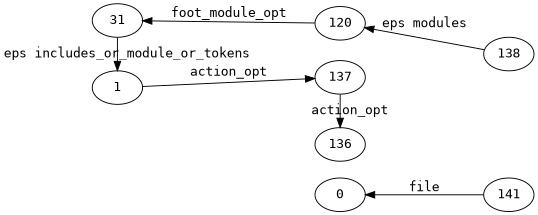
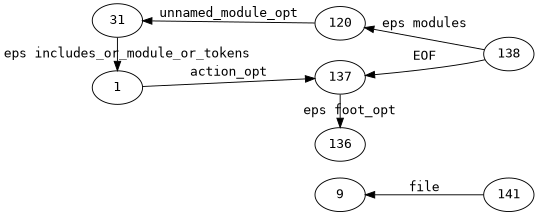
  digraph {
    fontname="DejaVu Sans Mono"
    rankdir=RL
    node [fontname="DejaVu Sans Mono"]
    edge [fontname="DejaVu Sans Mono"]
    n1 [label=141]
    n2 [label=138]
-   n3 [label=0]
+   n3 [label=9]
    n4 [label=137]
    n5 [label=136]
    n6 [label=120]
    n7 [label=31]
    n8 [label=1]
    subgraph sub_1 {
      rank=same
      n1
      n2
    }
    subgraph sub_2 {
      rank=same
      n3
    }
    subgraph sub_3 {
      rank=same
      n4
      n5
      n6
    }
    subgraph sub_4 {
      rank=same
      n7
      n8
    }
    n1 -> n3 [label=file]
+   n2 -> n4 [label=EOF]
    n2 -> n6 [label="eps modules"]
-   n4 -> n5 [label=action_opt]
-   n6 -> n7 [label=foot_module_opt]
+   n4 -> n5 [label="eps foot_opt"]
+   n6 -> n7 [label=unnamed_module_opt]
    n7 -> n8 [label="eps includes_or_module_or_tokens"]
    n8 -> n4 [label=action_opt]
  }
